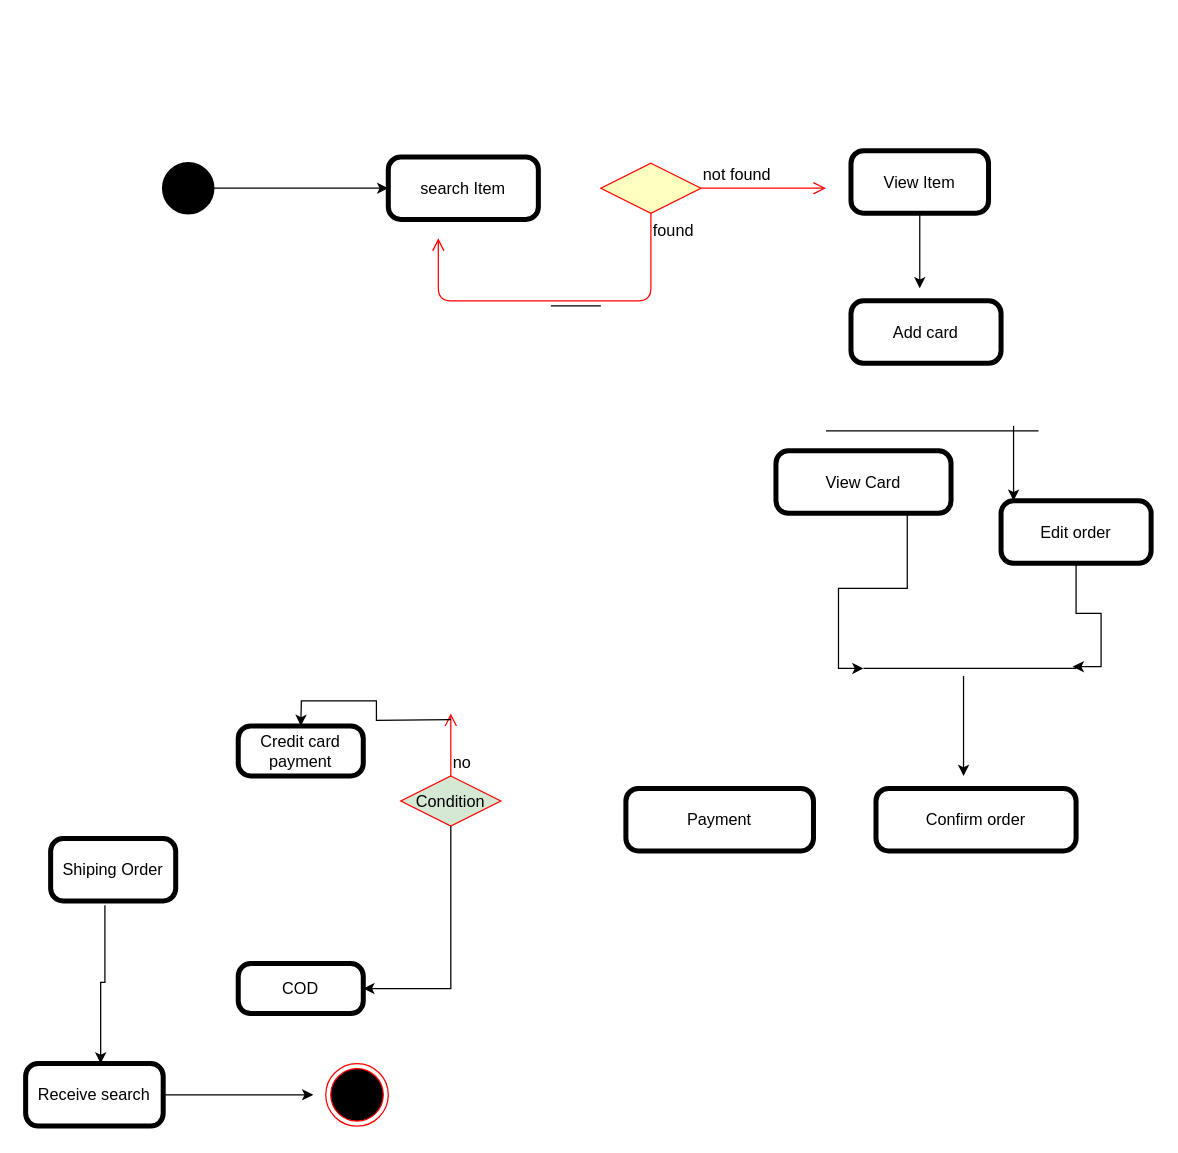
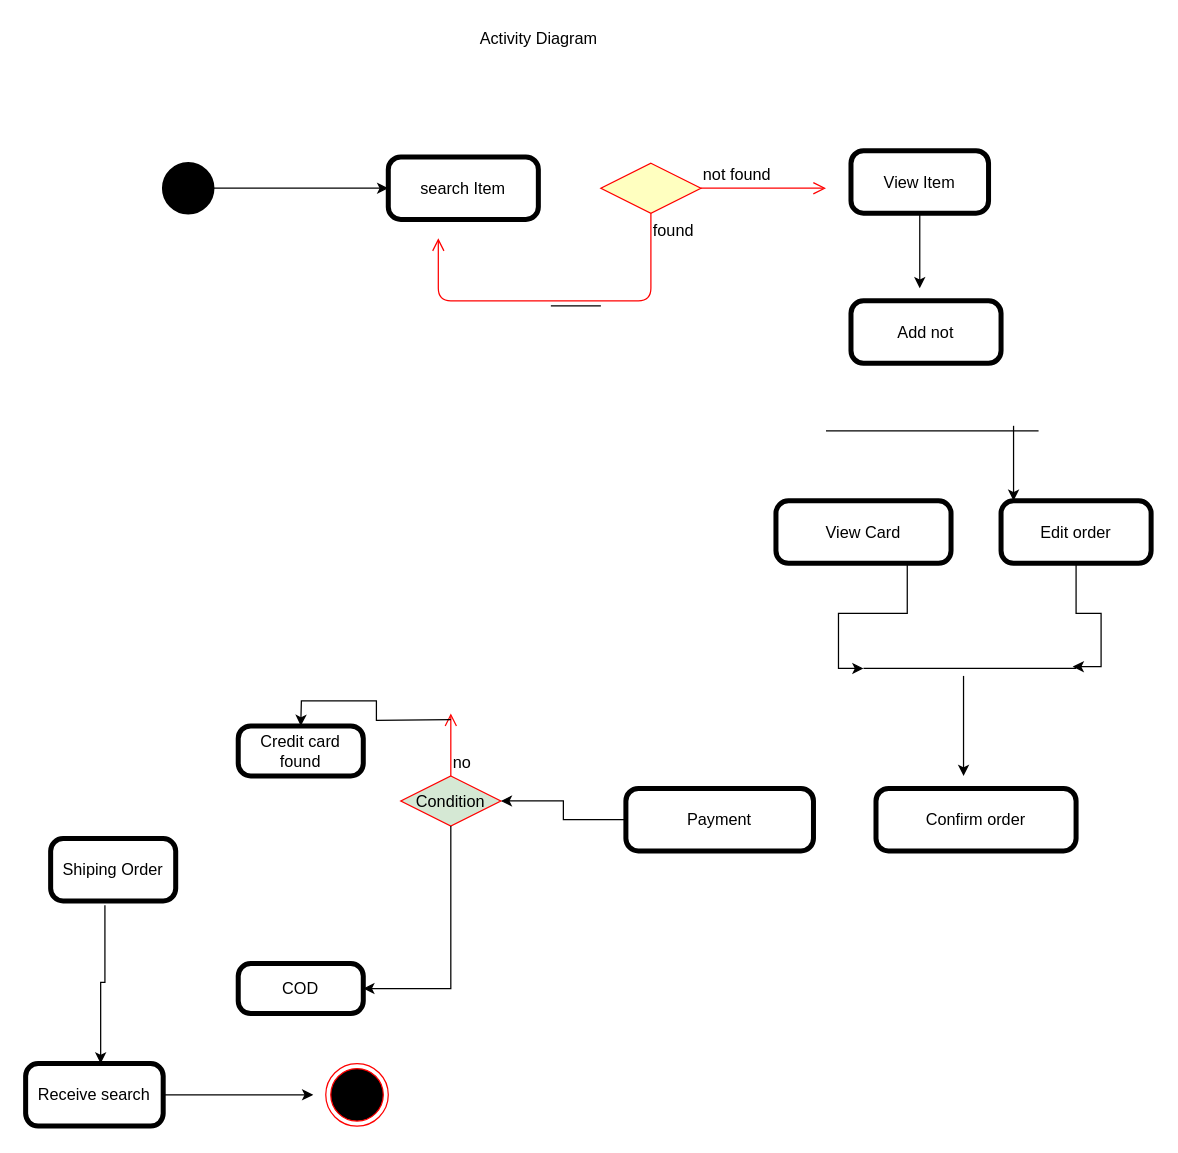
  <mxCell id="0" />
  <mxCell id="1" parent="0" />
  <mxCell id="2" style="edgeStyle=orthogonalEdgeStyle;rounded=0;orthogonalLoop=1;jettySize=auto;html=1;exitX=1;exitY=0.5;exitDx=0;exitDy=0;entryX=0;entryY=0.5;entryDx=0;entryDy=0;entryPerimeter=0;fontSize=13;" edge="1" parent="1" source="3" target="4"><mxGeometry relative="1" as="geometry" /></mxCell>
  <mxCell id="3" value="" style="shape=ellipse;html=1;fillColor=#000000;strokeWidth=2;verticalLabelPosition=bottom;verticalAlignment=top;perimeter=ellipsePerimeter;" vertex="1" parent="1"><mxGeometry x="130" y="130" width="40" height="40" as="geometry" /></mxCell>
  <mxCell id="4" value="search Item" style="points=[[0.25,0,0],[0.5,0,0],[0.75,0,0],[1,0.25,0],[1,0.5,0],[1,0.75,0],[0.75,1,0],[0.5,1,0],[0.25,1,0],[0,0.75,0],[0,0.5,0],[0,0.25,0]];shape=mxgraph.bpmn.task;whiteSpace=wrap;rectStyle=rounded;size=10;bpmnShapeType=call;fontSize=13;strokeWidth=18;" vertex="1" parent="1"><mxGeometry x="310" y="125" width="120" height="50" as="geometry" /></mxCell>
  <mxCell id="5" value="" style="rhombus;whiteSpace=wrap;html=1;fillColor=#ffffc0;strokeColor=#ff0000;fontSize=13;" vertex="1" parent="1"><mxGeometry x="480" y="130" width="80" height="40" as="geometry" /></mxCell>
  <mxCell id="6" value="not found" style="edgeStyle=orthogonalEdgeStyle;html=1;align=left;verticalAlign=bottom;endArrow=open;endSize=8;strokeColor=#ff0000;fontSize=13;" edge="1" source="5" parent="1"><mxGeometry x="-1" relative="1" as="geometry"><mxPoint x="660" y="150" as="targetPoint" /></mxGeometry></mxCell>
  <mxCell id="7" value="found" style="edgeStyle=orthogonalEdgeStyle;html=1;align=left;verticalAlign=top;endArrow=open;endSize=8;strokeColor=#ff0000;fontSize=13;" edge="1" source="5" parent="1"><mxGeometry x="-1" relative="1" as="geometry"><mxPoint x="350" y="190" as="targetPoint" /><Array as="points"><mxPoint x="520" y="240" /><mxPoint x="350" y="240" /></Array></mxGeometry></mxCell>
  <mxCell id="8" style="edgeStyle=orthogonalEdgeStyle;rounded=0;orthogonalLoop=1;jettySize=auto;html=1;exitX=0.5;exitY=1;exitDx=0;exitDy=0;exitPerimeter=0;fontSize=13;" edge="1" parent="1" source="9"><mxGeometry relative="1" as="geometry"><mxPoint x="735" y="230" as="targetPoint" /></mxGeometry></mxCell>
  <mxCell id="9" value="View Item" style="points=[[0.25,0,0],[0.5,0,0],[0.75,0,0],[1,0.25,0],[1,0.5,0],[1,0.75,0],[0.75,1,0],[0.5,1,0],[0.25,1,0],[0,0.75,0],[0,0.5,0],[0,0.25,0]];shape=mxgraph.bpmn.task;whiteSpace=wrap;rectStyle=rounded;size=10;bpmnShapeType=call;fontSize=13;strokeWidth=18;" vertex="1" parent="1"><mxGeometry x="680" y="120" width="110" height="50" as="geometry" /></mxCell>
  <mxCell id="10" value="" style="line;strokeWidth=1;fillColor=none;align=left;verticalAlign=middle;spacingTop=-1;spacingLeft=3;spacingRight=3;rotatable=0;labelPosition=right;points=[];portConstraint=eastwest;fontSize=13;" vertex="1" parent="1"><mxGeometry x="440" y="240" width="40" height="8" as="geometry" /></mxCell>
- <mxCell id="11" value="Add card" style="points=[[0.25,0,0],[0.5,0,0],[0.75,0,0],[1,0.25,0],[1,0.5,0],[1,0.75,0],[0.75,1,0],[0.5,1,0],[0.25,1,0],[0,0.75,0],[0,0.5,0],[0,0.25,0]];shape=mxgraph.bpmn.task;whiteSpace=wrap;rectStyle=rounded;size=10;bpmnShapeType=call;fontSize=13;strokeWidth=18;" vertex="1" parent="1"><mxGeometry x="680" y="240" width="120" height="50" as="geometry" /></mxCell>
+ <mxCell id="11" value="Add not" style="points=[[0.25,0,0],[0.5,0,0],[0.75,0,0],[1,0.25,0],[1,0.5,0],[1,0.75,0],[0.75,1,0],[0.5,1,0],[0.25,1,0],[0,0.75,0],[0,0.5,0],[0,0.25,0]];shape=mxgraph.bpmn.task;whiteSpace=wrap;rectStyle=rounded;size=10;bpmnShapeType=call;fontSize=13;strokeWidth=18;" vertex="1" parent="1"><mxGeometry x="680" y="240" width="120" height="50" as="geometry" /></mxCell>
  <mxCell id="12" value="" style="line;strokeWidth=1;fillColor=none;align=left;verticalAlign=middle;spacingTop=-1;spacingLeft=3;spacingRight=3;rotatable=0;labelPosition=right;points=[];portConstraint=eastwest;fontSize=13;" vertex="1" parent="1"><mxGeometry x="660" y="340" width="170" height="8" as="geometry" /></mxCell>
  <mxCell id="13" style="edgeStyle=orthogonalEdgeStyle;rounded=0;orthogonalLoop=1;jettySize=auto;html=1;exitX=0.75;exitY=1;exitDx=0;exitDy=0;exitPerimeter=0;fontSize=13;" edge="1" parent="1" source="14" target="18"><mxGeometry relative="1" as="geometry" /></mxCell>
- <mxCell id="14" value="View Card" style="points=[[0.25,0,0],[0.5,0,0],[0.75,0,0],[1,0.25,0],[1,0.5,0],[1,0.75,0],[0.75,1,0],[0.5,1,0],[0.25,1,0],[0,0.75,0],[0,0.5,0],[0,0.25,0]];shape=mxgraph.bpmn.task;whiteSpace=wrap;rectStyle=rounded;size=10;bpmnShapeType=call;fontSize=13;strokeWidth=18;" vertex="1" parent="1"><mxGeometry x="620" y="360" width="140" height="50" as="geometry" /></mxCell>
+ <mxCell id="14" value="View Card" style="points=[[0.25,0,0],[0.5,0,0],[0.75,0,0],[1,0.25,0],[1,0.5,0],[1,0.75,0],[0.75,1,0],[0.5,1,0],[0.25,1,0],[0,0.75,0],[0,0.5,0],[0,0.25,0]];shape=mxgraph.bpmn.task;whiteSpace=wrap;rectStyle=rounded;size=10;bpmnShapeType=call;fontSize=13;strokeWidth=18;" vertex="1" parent="1"><mxGeometry x="620" y="400" width="140" height="50" as="geometry" /></mxCell>
  <mxCell id="15" style="edgeStyle=orthogonalEdgeStyle;rounded=0;orthogonalLoop=1;jettySize=auto;html=1;exitX=0.5;exitY=1;exitDx=0;exitDy=0;exitPerimeter=0;entryX=0.984;entryY=0.325;entryDx=0;entryDy=0;entryPerimeter=0;fontSize=13;" edge="1" parent="1" source="16" target="18"><mxGeometry relative="1" as="geometry" /></mxCell>
  <mxCell id="16" value="Edit order" style="points=[[0.25,0,0],[0.5,0,0],[0.75,0,0],[1,0.25,0],[1,0.5,0],[1,0.75,0],[0.75,1,0],[0.5,1,0],[0.25,1,0],[0,0.75,0],[0,0.5,0],[0,0.25,0]];shape=mxgraph.bpmn.task;whiteSpace=wrap;rectStyle=rounded;size=10;bpmnShapeType=call;fontSize=13;strokeWidth=18;" vertex="1" parent="1"><mxGeometry x="800" y="400" width="120" height="50" as="geometry" /></mxCell>
  <mxCell id="17" style="edgeStyle=orthogonalEdgeStyle;rounded=0;orthogonalLoop=1;jettySize=auto;html=1;exitX=0.5;exitY=1;exitDx=0;exitDy=0;exitPerimeter=0;fontSize=13;" edge="1" parent="1"><mxGeometry relative="1" as="geometry"><mxPoint x="810" y="400" as="targetPoint" /><mxPoint x="810" y="340" as="sourcePoint" /></mxGeometry></mxCell>
  <mxCell id="18" value="" style="line;strokeWidth=1;fillColor=none;align=left;verticalAlign=middle;spacingTop=-1;spacingLeft=3;spacingRight=3;rotatable=0;labelPosition=right;points=[];portConstraint=eastwest;fontSize=13;" vertex="1" parent="1"><mxGeometry x="690" y="530" width="170" height="8" as="geometry" /></mxCell>
  <mxCell id="19" style="edgeStyle=orthogonalEdgeStyle;rounded=0;orthogonalLoop=1;jettySize=auto;html=1;exitX=0.5;exitY=1;exitDx=0;exitDy=0;exitPerimeter=0;fontSize=13;" edge="1" parent="1"><mxGeometry relative="1" as="geometry"><mxPoint x="770" y="620" as="targetPoint" /><mxPoint x="770" y="540" as="sourcePoint" /></mxGeometry></mxCell>
  <mxCell id="20" value="Confirm order" style="points=[[0.25,0,0],[0.5,0,0],[0.75,0,0],[1,0.25,0],[1,0.5,0],[1,0.75,0],[0.75,1,0],[0.5,1,0],[0.25,1,0],[0,0.75,0],[0,0.5,0],[0,0.25,0]];shape=mxgraph.bpmn.task;whiteSpace=wrap;rectStyle=rounded;size=10;bpmnShapeType=call;fontSize=13;strokeWidth=18;" vertex="1" parent="1"><mxGeometry x="700" y="630" width="160" height="50" as="geometry" /></mxCell>
+ <mxCell id="21" style="edgeStyle=orthogonalEdgeStyle;rounded=0;orthogonalLoop=1;jettySize=auto;html=1;exitX=0;exitY=0.5;exitDx=0;exitDy=0;exitPerimeter=0;fontSize=13;" edge="1" parent="1" source="22" target="23"><mxGeometry relative="1" as="geometry" /></mxCell>
  <mxCell id="22" value="Payment" style="points=[[0.25,0,0],[0.5,0,0],[0.75,0,0],[1,0.25,0],[1,0.5,0],[1,0.75,0],[0.75,1,0],[0.5,1,0],[0.25,1,0],[0,0.75,0],[0,0.5,0],[0,0.25,0]];shape=mxgraph.bpmn.task;whiteSpace=wrap;rectStyle=rounded;size=10;bpmnShapeType=call;fontSize=13;strokeWidth=18;" vertex="1" parent="1"><mxGeometry x="500" y="630" width="150" height="50" as="geometry" /></mxCell>
  <mxCell id="23" value="Condition" style="rhombus;whiteSpace=wrap;html=1;fillColor=#d5e8d4;strokeColor=#ff0000;fontSize=13;" vertex="1" parent="1"><mxGeometry x="320" y="620" width="80" height="40" as="geometry" /></mxCell>
  <mxCell id="24" value="no" style="edgeStyle=orthogonalEdgeStyle;html=1;align=left;verticalAlign=bottom;endArrow=open;endSize=8;strokeColor=#ff0000;fontSize=13;" edge="1" source="23" parent="1"><mxGeometry x="-1" relative="1" as="geometry"><mxPoint x="360" y="570" as="targetPoint" /><Array as="points"><mxPoint x="360" y="630" /></Array></mxGeometry></mxCell>
  <mxCell id="25" style="edgeStyle=orthogonalEdgeStyle;rounded=0;orthogonalLoop=1;jettySize=auto;html=1;fontSize=13;" edge="1" parent="1"><mxGeometry relative="1" as="geometry"><mxPoint x="360" y="575" as="sourcePoint" /><mxPoint x="240" y="580" as="targetPoint" /></mxGeometry></mxCell>
- <mxCell id="26" value="Credit card&#10;payment" style="points=[[0.25,0,0],[0.5,0,0],[0.75,0,0],[1,0.25,0],[1,0.5,0],[1,0.75,0],[0.75,1,0],[0.5,1,0],[0.25,1,0],[0,0.75,0],[0,0.5,0],[0,0.25,0]];shape=mxgraph.bpmn.task;whiteSpace=wrap;rectStyle=rounded;size=10;bpmnShapeType=call;fontSize=13;strokeWidth=18;" vertex="1" parent="1"><mxGeometry x="190" y="580" width="100" height="40" as="geometry" /></mxCell>
+ <mxCell id="26" value="Credit card&#10;found" style="points=[[0.25,0,0],[0.5,0,0],[0.75,0,0],[1,0.25,0],[1,0.5,0],[1,0.75,0],[0.75,1,0],[0.5,1,0],[0.25,1,0],[0,0.75,0],[0,0.5,0],[0,0.25,0]];shape=mxgraph.bpmn.task;whiteSpace=wrap;rectStyle=rounded;size=10;bpmnShapeType=call;fontSize=13;strokeWidth=18;" vertex="1" parent="1"><mxGeometry x="190" y="580" width="100" height="40" as="geometry" /></mxCell>
  <mxCell id="27" style="edgeStyle=orthogonalEdgeStyle;rounded=0;orthogonalLoop=1;jettySize=auto;html=1;exitX=0.5;exitY=1;exitDx=0;exitDy=0;fontSize=13;" edge="1" parent="1" source="23"><mxGeometry relative="1" as="geometry"><mxPoint x="290" y="790" as="targetPoint" /><mxPoint x="350" y="710" as="sourcePoint" /><Array as="points"><mxPoint x="360" y="790" /></Array></mxGeometry></mxCell>
  <mxCell id="28" value="COD" style="points=[[0.25,0,0],[0.5,0,0],[0.75,0,0],[1,0.25,0],[1,0.5,0],[1,0.75,0],[0.75,1,0],[0.5,1,0],[0.25,1,0],[0,0.75,0],[0,0.5,0],[0,0.25,0]];shape=mxgraph.bpmn.task;whiteSpace=wrap;rectStyle=rounded;size=10;bpmnShapeType=call;fontSize=13;strokeWidth=18;" vertex="1" parent="1"><mxGeometry x="190" y="770" width="100" height="40" as="geometry" /></mxCell>
  <mxCell id="29" value="Shiping Order" style="points=[[0.25,0,0],[0.5,0,0],[0.75,0,0],[1,0.25,0],[1,0.5,0],[1,0.75,0],[0.75,1,0],[0.5,1,0],[0.25,1,0],[0,0.75,0],[0,0.5,0],[0,0.25,0]];shape=mxgraph.bpmn.task;whiteSpace=wrap;rectStyle=rounded;size=10;bpmnShapeType=call;fontSize=13;strokeWidth=18;" vertex="1" parent="1"><mxGeometry x="40" y="670" width="100" height="50" as="geometry" /></mxCell>
  <mxCell id="30" style="edgeStyle=orthogonalEdgeStyle;rounded=0;orthogonalLoop=1;jettySize=auto;html=1;exitX=0.434;exitY=1.068;exitDx=0;exitDy=0;exitPerimeter=0;fontSize=13;" edge="1" parent="1" source="29"><mxGeometry relative="1" as="geometry"><mxPoint x="80" y="850" as="targetPoint" /><mxPoint x="80" y="770" as="sourcePoint" /><Array as="points"><mxPoint x="83" y="785" /><mxPoint x="80" y="785" /></Array></mxGeometry></mxCell>
  <mxCell id="31" style="edgeStyle=orthogonalEdgeStyle;rounded=0;orthogonalLoop=1;jettySize=auto;html=1;exitX=1;exitY=0.5;exitDx=0;exitDy=0;exitPerimeter=0;fontSize=13;" edge="1" parent="1" source="32"><mxGeometry relative="1" as="geometry"><mxPoint x="250" y="875" as="targetPoint" /></mxGeometry></mxCell>
  <mxCell id="32" value="Receive search" style="points=[[0.25,0,0],[0.5,0,0],[0.75,0,0],[1,0.25,0],[1,0.5,0],[1,0.75,0],[0.75,1,0],[0.5,1,0],[0.25,1,0],[0,0.75,0],[0,0.5,0],[0,0.25,0]];shape=mxgraph.bpmn.task;whiteSpace=wrap;rectStyle=rounded;size=10;bpmnShapeType=call;fontSize=13;strokeWidth=18;" vertex="1" parent="1"><mxGeometry x="20" y="850" width="110" height="50" as="geometry" /></mxCell>
  <mxCell id="33" value="" style="ellipse;html=1;shape=endState;fillColor=#000000;strokeColor=#ff0000;fontSize=13;" vertex="1" parent="1"><mxGeometry x="260" y="850" width="50" height="50" as="geometry" /></mxCell>
+ <mxCell id="34" value="Activity Diagram&lt;br&gt;" style="text;html=1;align=center;verticalAlign=middle;resizable=0;points=[];autosize=1;strokeColor=none;fontSize=13;" vertex="1" parent="1"><mxGeometry x="375" y="20" width="110" height="20" as="geometry" /></mxCell>
